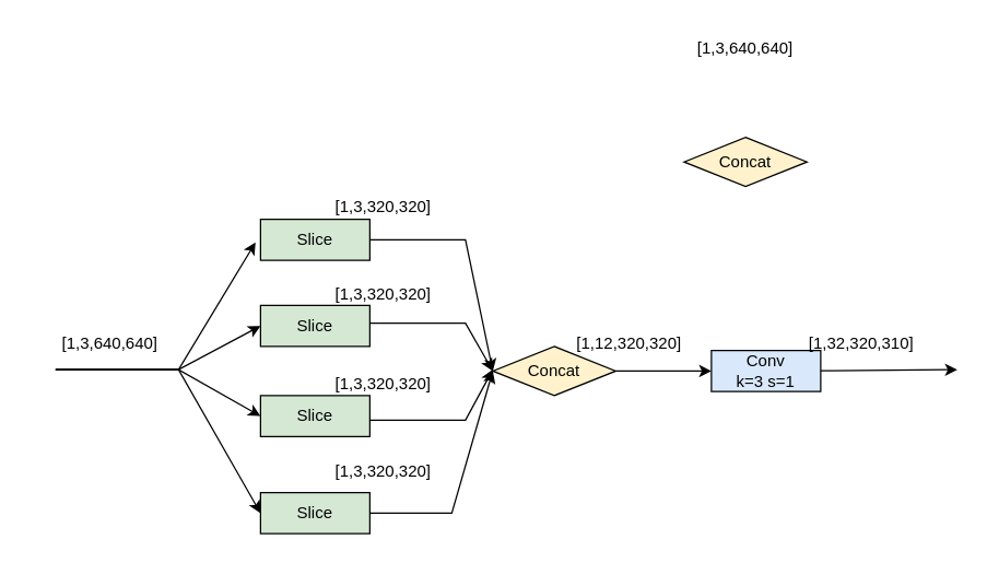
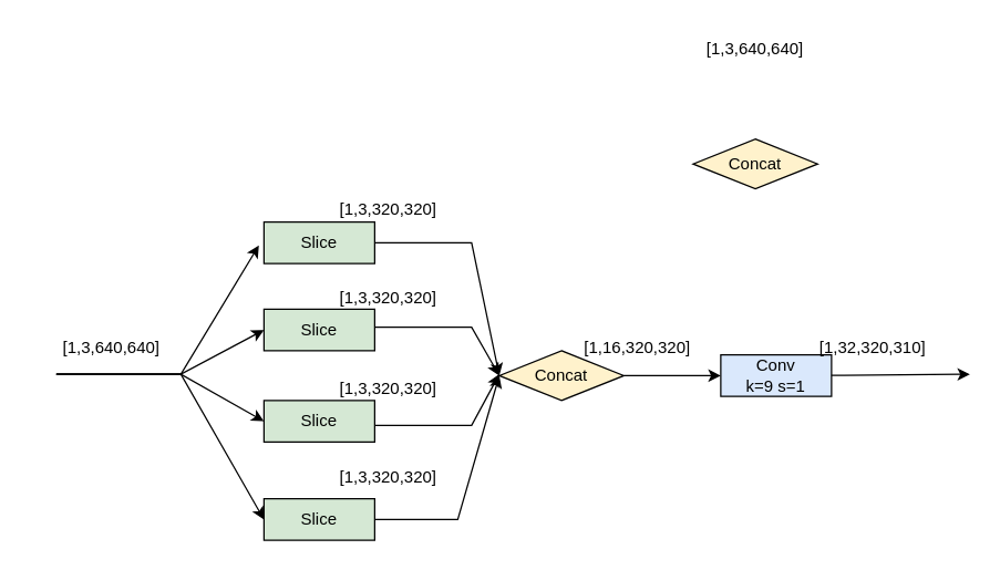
  <mxCell id="0" />
  <mxCell id="1" parent="0" />
  <mxCell id="2" value="[1,3,640,640]" style="rounded=0;whiteSpace=wrap;html=1;fillColor=none;strokeColor=none;" vertex="1" parent="1"><mxGeometry x="485" y="20" width="120" height="30" as="geometry" /></mxCell>
  <mxCell id="3" value="Concat" style="rhombus;whiteSpace=wrap;html=1;fillColor=#fff2cc;strokeColor=#000000;" vertex="1" parent="1"><mxGeometry x="360" y="253" width="90" height="36" as="geometry" /></mxCell>
  <mxCell id="4" value="Slice" style="rounded=0;whiteSpace=wrap;html=1;fillColor=#d5e8d4;strokeColor=#000000;" vertex="1" parent="1"><mxGeometry x="190" y="160" width="80" height="30" as="geometry" /></mxCell>
  <mxCell id="5" value="" style="endArrow=classic;html=1;rounded=0;entryX=-0.046;entryY=0.562;entryDx=0;entryDy=0;entryPerimeter=0;" edge="1" parent="1" target="4"><mxGeometry width="50" height="50" relative="1" as="geometry"><mxPoint x="40" y="270" as="sourcePoint" /><mxPoint x="140" y="220" as="targetPoint" /><Array as="points"><mxPoint x="130" y="270" /></Array></mxGeometry></mxCell>
  <mxCell id="6" value="Concat" style="rhombus;whiteSpace=wrap;html=1;fillColor=#fff2cc;strokeColor=#000000;" vertex="1" parent="1"><mxGeometry x="500" y="100" width="90" height="36" as="geometry" /></mxCell>
  <mxCell id="7" value="[1,3,640,640]" style="rounded=0;whiteSpace=wrap;html=1;fillColor=none;strokeColor=none;" vertex="1" parent="1"><mxGeometry x="20" y="236" width="120" height="30" as="geometry" /></mxCell>
- <mxCell id="8" value="Conv&lt;br&gt;k=3 s=1" style="rounded=0;whiteSpace=wrap;html=1;fillColor=#dae8fc;strokeColor=#000000;" vertex="1" parent="1"><mxGeometry x="520" y="256" width="80" height="30" as="geometry" /></mxCell>
+ <mxCell id="8" value="Conv&lt;br&gt;k=9 s=1" style="rounded=0;whiteSpace=wrap;html=1;fillColor=#dae8fc;strokeColor=#000000;" vertex="1" parent="1"><mxGeometry x="520" y="256" width="80" height="30" as="geometry" /></mxCell>
  <mxCell id="9" value="Slice" style="rounded=0;whiteSpace=wrap;html=1;fillColor=#d5e8d4;strokeColor=#000000;" vertex="1" parent="1"><mxGeometry x="190" y="223" width="80" height="30" as="geometry" /></mxCell>
  <mxCell id="10" value="Slice" style="rounded=0;whiteSpace=wrap;html=1;fillColor=#d5e8d4;strokeColor=#000000;" vertex="1" parent="1"><mxGeometry x="190" y="289" width="80" height="30" as="geometry" /></mxCell>
  <mxCell id="11" value="Slice" style="rounded=0;whiteSpace=wrap;html=1;fillColor=#d5e8d4;strokeColor=#000000;" vertex="1" parent="1"><mxGeometry x="190" y="360" width="80" height="30" as="geometry" /></mxCell>
  <mxCell id="12" value="" style="endArrow=classic;html=1;rounded=0;entryX=0;entryY=0.5;entryDx=0;entryDy=0;" edge="1" parent="1" target="9"><mxGeometry width="50" height="50" relative="1" as="geometry"><mxPoint x="40" y="270" as="sourcePoint" /><mxPoint x="190" y="190" as="targetPoint" /><Array as="points"><mxPoint x="130" y="270" /></Array></mxGeometry></mxCell>
  <mxCell id="13" value="" style="endArrow=classic;html=1;rounded=0;entryX=0;entryY=0.5;entryDx=0;entryDy=0;" edge="1" parent="1" target="11"><mxGeometry width="50" height="50" relative="1" as="geometry"><mxPoint x="40" y="270" as="sourcePoint" /><mxPoint x="166" y="297" as="targetPoint" /><Array as="points"><mxPoint x="130" y="270" /></Array></mxGeometry></mxCell>
  <mxCell id="14" value="" style="endArrow=classic;html=1;rounded=0;entryX=0;entryY=0.5;entryDx=0;entryDy=0;" edge="1" parent="1" target="10"><mxGeometry width="50" height="50" relative="1" as="geometry"><mxPoint x="40" y="270" as="sourcePoint" /><mxPoint x="216" y="207" as="targetPoint" /><Array as="points"><mxPoint x="130" y="270" /></Array></mxGeometry></mxCell>
  <mxCell id="15" value="[1,3,320,320]" style="rounded=0;whiteSpace=wrap;html=1;fillColor=none;strokeColor=none;" vertex="1" parent="1"><mxGeometry x="220" y="266" width="120" height="30" as="geometry" /></mxCell>
  <mxCell id="16" value="[1,3,320,320]" style="rounded=0;whiteSpace=wrap;html=1;fillColor=none;strokeColor=none;" vertex="1" parent="1"><mxGeometry x="220" y="136" width="120" height="30" as="geometry" /></mxCell>
  <mxCell id="17" value="[1,3,320,320]" style="rounded=0;whiteSpace=wrap;html=1;fillColor=none;strokeColor=none;" vertex="1" parent="1"><mxGeometry x="220" y="200" width="120" height="30" as="geometry" /></mxCell>
  <mxCell id="18" value="[1,3,320,320]" style="rounded=0;whiteSpace=wrap;html=1;fillColor=none;strokeColor=none;" vertex="1" parent="1"><mxGeometry x="220" y="330" width="120" height="30" as="geometry" /></mxCell>
- <mxCell id="19" value="[1,12,320,320]" style="rounded=0;whiteSpace=wrap;html=1;fillColor=none;strokeColor=none;" vertex="1" parent="1"><mxGeometry x="400" y="236" width="120" height="30" as="geometry" /></mxCell>
+ <mxCell id="19" value="[1,16,320,320]" style="rounded=0;whiteSpace=wrap;html=1;fillColor=none;strokeColor=none;" vertex="1" parent="1"><mxGeometry x="400" y="236" width="120" height="30" as="geometry" /></mxCell>
  <mxCell id="20" value="[1,32,320,310]" style="rounded=0;whiteSpace=wrap;html=1;fillColor=none;strokeColor=none;" vertex="1" parent="1"><mxGeometry x="570" y="236" width="120" height="30" as="geometry" /></mxCell>
  <mxCell id="21" value="" style="endArrow=classic;html=1;rounded=0;entryX=0;entryY=0.5;entryDx=0;entryDy=0;exitX=1;exitY=0.5;exitDx=0;exitDy=0;" edge="1" parent="1" source="4" target="3"><mxGeometry width="50" height="50" relative="1" as="geometry"><mxPoint x="332" y="190" as="sourcePoint" /><mxPoint x="478" y="97" as="targetPoint" /><Array as="points"><mxPoint x="340" y="175" /></Array></mxGeometry></mxCell>
  <mxCell id="22" value="" style="endArrow=classic;html=1;rounded=0;entryX=0;entryY=0.5;entryDx=0;entryDy=0;exitX=1;exitY=0.5;exitDx=0;exitDy=0;" edge="1" parent="1" target="3"><mxGeometry width="50" height="50" relative="1" as="geometry"><mxPoint x="270" y="236" as="sourcePoint" /><mxPoint x="360" y="332" as="targetPoint" /><Array as="points"><mxPoint x="340" y="236" /></Array></mxGeometry></mxCell>
  <mxCell id="23" value="" style="endArrow=classic;html=1;rounded=0;entryX=0;entryY=0.5;entryDx=0;entryDy=0;exitX=1.002;exitY=0.635;exitDx=0;exitDy=0;exitPerimeter=0;" edge="1" parent="1"><mxGeometry width="50" height="50" relative="1" as="geometry"><mxPoint x="270.16" y="307.05" as="sourcePoint" /><mxPoint x="360" y="270" as="targetPoint" /><Array as="points"><mxPoint x="340" y="307" /></Array></mxGeometry></mxCell>
  <mxCell id="24" value="" style="endArrow=classic;html=1;rounded=0;entryX=0;entryY=0.5;entryDx=0;entryDy=0;exitX=1;exitY=0.5;exitDx=0;exitDy=0;" edge="1" parent="1" source="11" target="3"><mxGeometry width="50" height="50" relative="1" as="geometry"><mxPoint x="260" y="380" as="sourcePoint" /><mxPoint x="350" y="476" as="targetPoint" /><Array as="points"><mxPoint x="330" y="375" /></Array></mxGeometry></mxCell>
  <mxCell id="25" value="" style="endArrow=classic;html=1;rounded=0;exitX=1;exitY=0.5;exitDx=0;exitDy=0;" edge="1" parent="1" source="3" target="8"><mxGeometry width="50" height="50" relative="1" as="geometry"><mxPoint x="460" y="220" as="sourcePoint" /><mxPoint x="510" y="170" as="targetPoint" /></mxGeometry></mxCell>
  <mxCell id="26" value="" style="endArrow=classic;html=1;rounded=0;exitX=1;exitY=0.5;exitDx=0;exitDy=0;" edge="1" parent="1"><mxGeometry width="50" height="50" relative="1" as="geometry"><mxPoint x="600" y="270.83" as="sourcePoint" /><mxPoint x="700" y="270" as="targetPoint" /></mxGeometry></mxCell>
